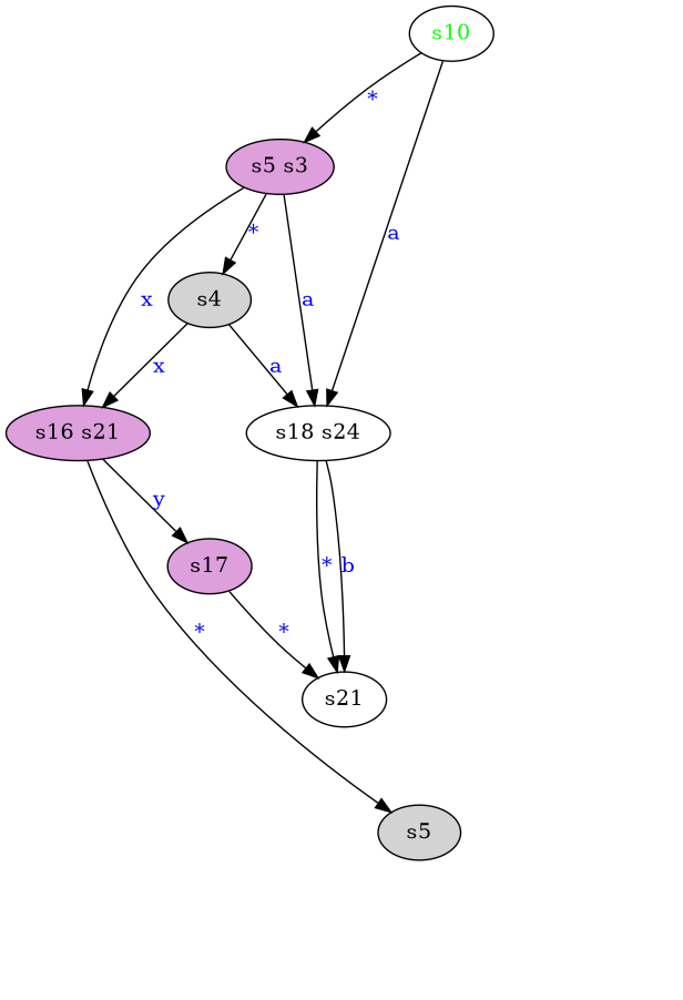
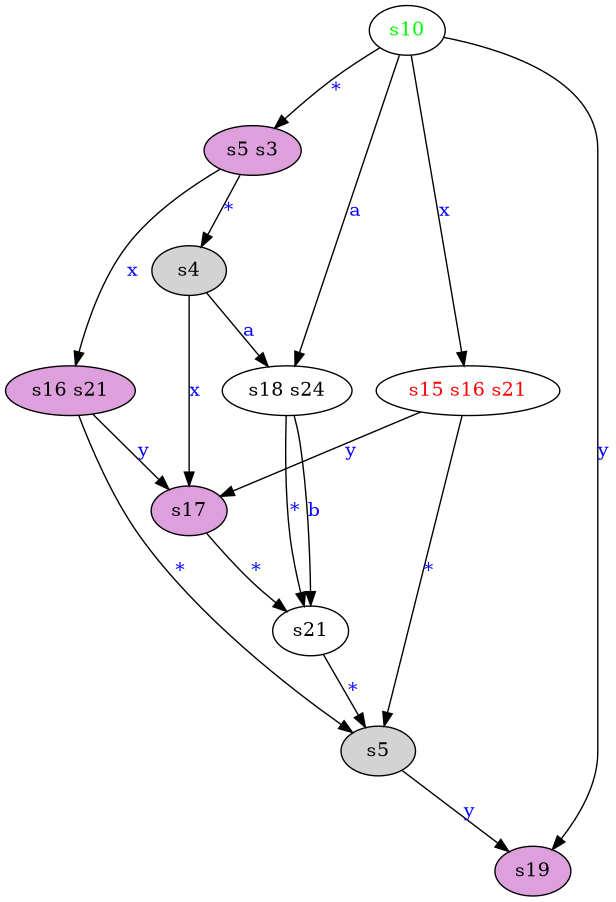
  digraph {
    node [fillcolor=plum style=filled]
    n1 [fillcolor=lightgrey label=s4]
    "s18 s24" [fillcolor=white]
    "s16 s21"
    s21 [fillcolor=white]
    s5 [fillcolor=lightgrey]
    s17
    n7 [label=<<font color="green">s10</font>> fillcolor="" style=""]
    n8 [label="s5 s3"]
+   n9 [label=<<font color="red">s15 s16 s21</font>> fillcolor="" style=""]
+   s19
    n1 -> "s18 s24" [label=<<font color="blue">a</font>>]
-   n1 -> "s16 s21" [label=<<font color="blue">x</font>>]
+   n1 -> s17 [label=<<font color="blue">x</font>>]
    "s18 s24" -> s21 [label=<<font color="blue">b</font>>]
    "s18 s24" -> s21 [label=<<font color="blue">*</font>>]
    "s16 s21" -> s5 [label=<<font color="blue">*</font>>]
    "s16 s21" -> s17 [label=<<font color="blue">y</font>>]
+   s21 -> s5 [label=<<font color="blue">*</font>>]
+   s5 -> s19 [label=<<font color="blue">y</font>>]
    s17 -> s21 [label=<<font color="blue">*</font>>]
    n7 -> "s18 s24" [label=<<font color="blue">a</font>>]
    n7 -> n8 [label=<<font color="blue">*</font>>]
+   n7 -> n9 [label=<<font color="blue">x</font>>]
+   n7 -> s19 [label=<<font color="blue">y</font>>]
    n8 -> n1 [label=<<font color="blue">*</font>>]
-   n8 -> "s18 s24" [label=<<font color="blue">a</font>>]
    n8 -> "s16 s21" [label=<<font color="blue">x</font>>]
+   n9 -> s5 [label=<<font color="blue">*</font>>]
+   n9 -> s17 [label=<<font color="blue">y</font>>]
  }
